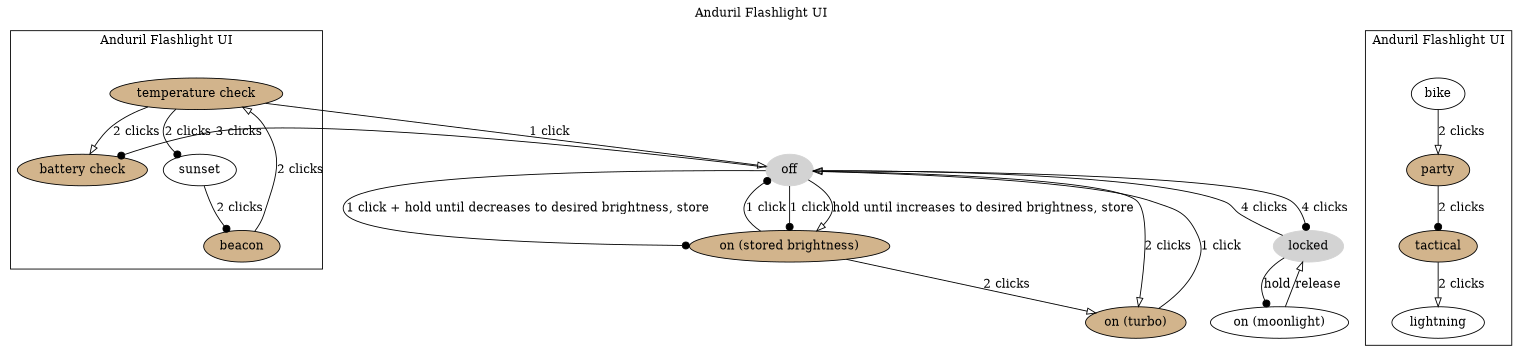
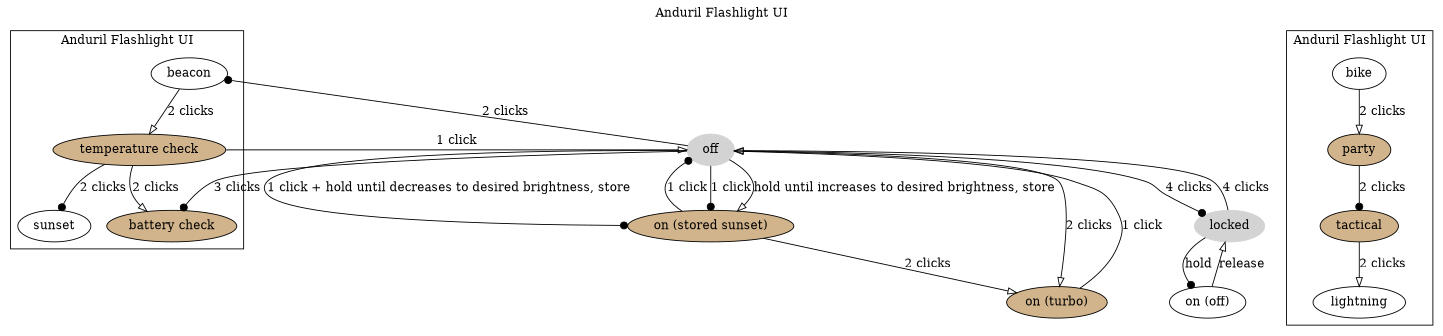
  digraph {
    compound=true
    label="Anduril Flashlight UI"
    labelloc=t
    node [fillcolor=tan style=filled]
    edge [arrowhead=onormal]
    "battery check"
    sunset [fillcolor=white]
    "temperature check"
-   beacon
+   beacon [fillcolor=white]
    bike [fillcolor=white]
    lightning [fillcolor=white]
    party
    tactical
    off [color=lightgrey fillcolor=lightgrey]
-   "on (stored brightness)"
+   "on (stored brightness)" [label="on (stored sunset)"]
    "on (turbo)"
    locked [color=lightgrey fillcolor=lightgrey]
-   "on (moonlight)" [fillcolor=white]
+   "on (moonlight)" [fillcolor=white label="on (off)"]
    subgraph cluster_1 {
      "battery check"
      sunset
      "temperature check"
      beacon
    }
    subgraph cluster_2 {
      bike
      lightning
      party
      tactical
    }
-   sunset -> beacon [arrowhead=dot label="2 clicks"]
+   off -> beacon [arrowhead=dot label="2 clicks"]
    "temperature check" -> "battery check" [label="2 clicks"]
    "temperature check" -> sunset [arrowhead=dot label="2 clicks"]
    "temperature check" -> off [label="1 click"]
    beacon -> "temperature check" [label="2 clicks"]
    bike -> party [label="2 clicks"]
    party -> tactical [arrowhead=dot label="2 clicks"]
    tactical -> lightning [label="2 clicks"]
    off -> "battery check" [arrowhead=dot label="3 clicks"]
    off -> "on (stored brightness)" [arrowhead=dot label="1 click"]
    off -> "on (stored brightness)" [label="hold until increases to desired brightness, store"]
    off -> "on (stored brightness)" [arrowhead=dot label="1 click + hold until decreases to desired brightness, store"]
    off -> "on (turbo)" [label="2 clicks"]
    off -> locked [arrowhead=dot label="4 clicks"]
    "on (stored brightness)" -> off [arrowhead=dot label="1 click"]
    "on (stored brightness)" -> "on (turbo)" [label="2 clicks"]
    "on (turbo)" -> off [label="1 click"]
    locked -> off [label="4 clicks"]
    locked -> "on (moonlight)" [arrowhead=dot label=hold]
    "on (moonlight)" -> locked [label=release]
  }
